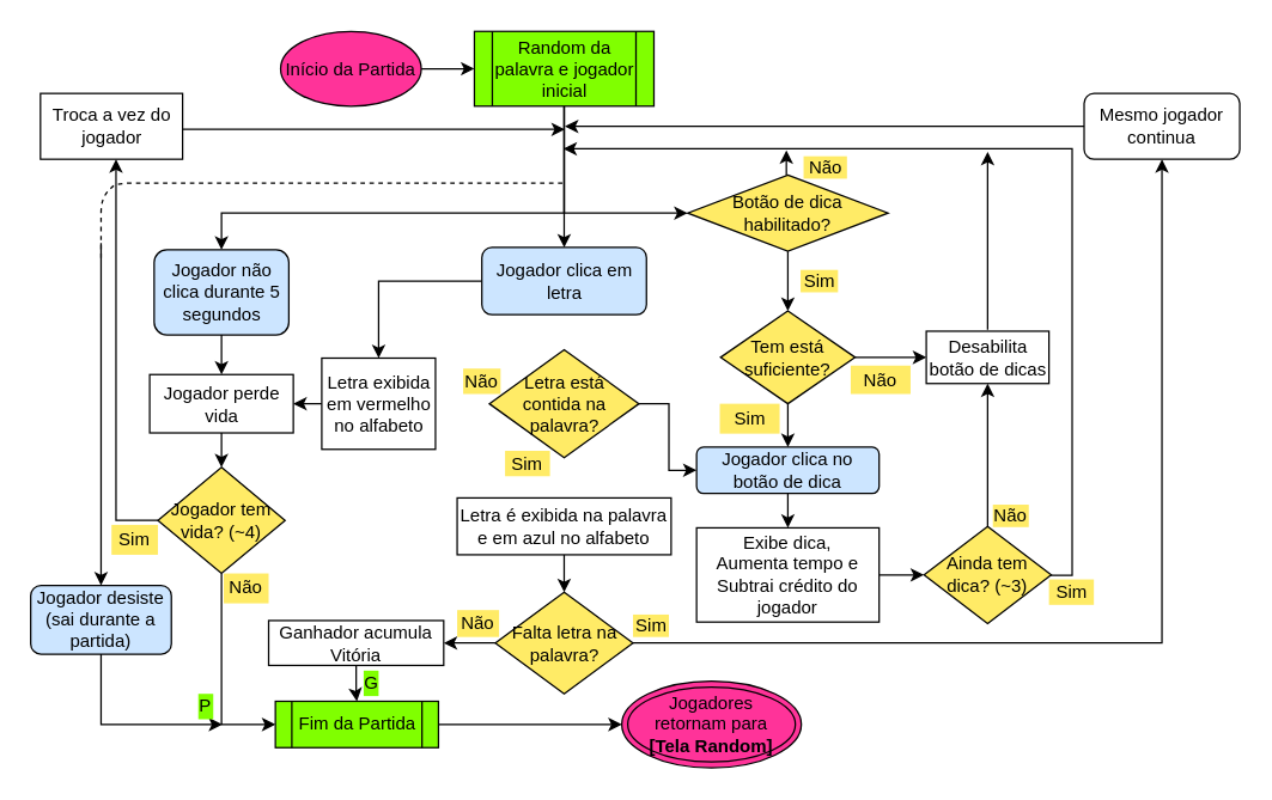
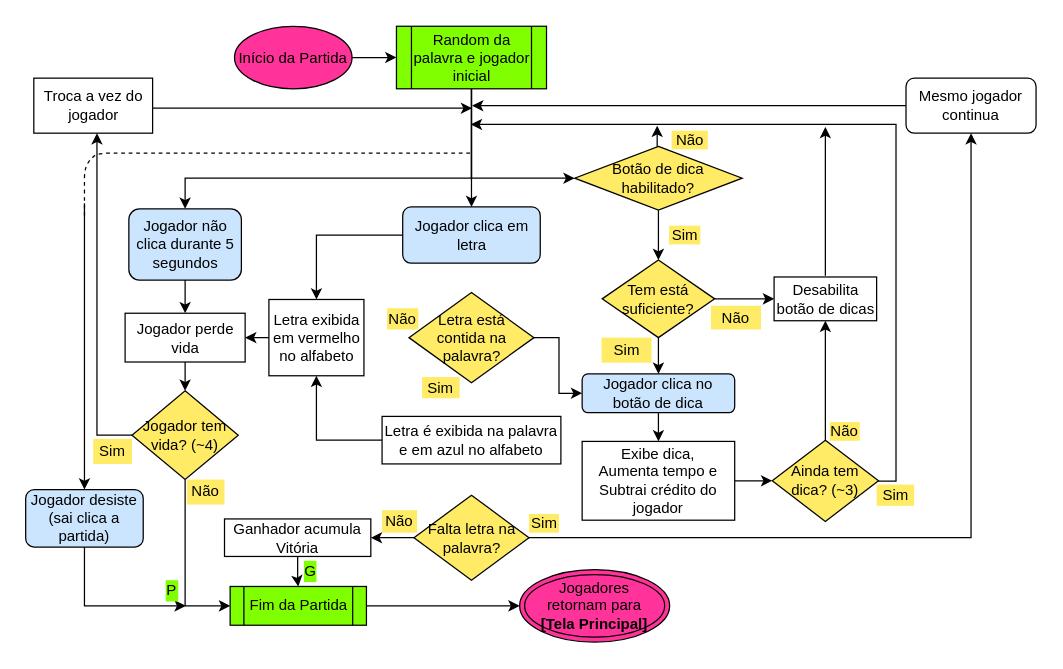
  <mxCell id="0" />
  <mxCell id="1" parent="0" />
  <mxCell id="2" style="edgeStyle=orthogonalEdgeStyle;rounded=0;orthogonalLoop=1;jettySize=auto;html=1;" parent="1" source="3" edge="1"><mxGeometry relative="1" as="geometry"><mxPoint x="377" y="86" as="targetPoint" /><Array as="points"><mxPoint x="217" y="86" /><mxPoint x="217" y="86" /></Array></mxGeometry></mxCell>
  <mxCell id="3" value="Troca a vez do jogador" style="rounded=0;whiteSpace=wrap;html=1;" parent="1" vertex="1"><mxGeometry x="26.5" y="62" width="95" height="44" as="geometry" /></mxCell>
  <mxCell id="4" style="edgeStyle=orthogonalEdgeStyle;rounded=0;orthogonalLoop=1;jettySize=auto;html=1;entryX=0.5;entryY=0;entryDx=0;entryDy=0;" parent="1" source="6" target="16" edge="1"><mxGeometry relative="1" as="geometry" /></mxCell>
  <mxCell id="5" style="edgeStyle=orthogonalEdgeStyle;rounded=0;orthogonalLoop=1;jettySize=auto;html=1;entryX=0;entryY=0.5;entryDx=0;entryDy=0;" parent="1" source="6" target="48" edge="1"><mxGeometry relative="1" as="geometry" /></mxCell>
  <mxCell id="6" value="Tem está suficiente?" style="rhombus;whiteSpace=wrap;html=1;fillColor=#FFEB66;" parent="1" vertex="1"><mxGeometry x="481" y="207.5" width="90" height="62" as="geometry" /></mxCell>
  <mxCell id="7" style="edgeStyle=orthogonalEdgeStyle;rounded=0;orthogonalLoop=1;jettySize=auto;html=1;" parent="1" source="8" target="65" edge="1"><mxGeometry relative="1" as="geometry" /></mxCell>
  <mxCell id="8" value="Jogador clica em letra" style="rounded=1;whiteSpace=wrap;html=1;fillColor=#CCE5FF;" parent="1" vertex="1"><mxGeometry x="321.5" y="165" width="110" height="45" as="geometry" /></mxCell>
  <mxCell id="9" style="edgeStyle=orthogonalEdgeStyle;rounded=0;orthogonalLoop=1;jettySize=auto;html=1;entryX=0.5;entryY=0;entryDx=0;entryDy=0;" parent="1" source="12" target="8" edge="1"><mxGeometry relative="1" as="geometry" /></mxCell>
  <mxCell id="10" style="edgeStyle=orthogonalEdgeStyle;rounded=0;orthogonalLoop=1;jettySize=auto;html=1;entryX=0;entryY=0.5;entryDx=0;entryDy=0;exitX=0.5;exitY=1;exitDx=0;exitDy=0;" parent="1" source="12" target="55" edge="1"><mxGeometry relative="1" as="geometry"><Array as="points"><mxPoint x="377" y="142" /><mxPoint x="459" y="142" /></Array></mxGeometry></mxCell>
  <mxCell id="11" style="edgeStyle=orthogonalEdgeStyle;rounded=0;orthogonalLoop=1;jettySize=auto;html=1;entryX=0.5;entryY=0;entryDx=0;entryDy=0;" parent="1" source="12" target="14" edge="1"><mxGeometry relative="1" as="geometry"><Array as="points"><mxPoint x="376" y="142" /><mxPoint x="147" y="142" /></Array></mxGeometry></mxCell>
  <mxCell id="12" value="Random da palavra e jogador inicial&lt;br&gt;" style="shape=process;whiteSpace=wrap;html=1;backgroundOutline=1;fillColor=#80FF00;" parent="1" vertex="1"><mxGeometry x="316.5" y="20.5" width="120" height="50" as="geometry" /></mxCell>
  <mxCell id="13" value="" style="edgeStyle=orthogonalEdgeStyle;rounded=0;orthogonalLoop=1;jettySize=auto;html=1;" parent="1" source="14" target="20" edge="1"><mxGeometry relative="1" as="geometry" /></mxCell>
  <mxCell id="14" value="Jogador não clica durante 5 segundos" style="rounded=1;whiteSpace=wrap;html=1;fillColor=#CCE5FF;" parent="1" vertex="1"><mxGeometry x="102.5" y="166.5" width="90" height="57" as="geometry" /></mxCell>
  <mxCell id="15" style="edgeStyle=orthogonalEdgeStyle;rounded=0;orthogonalLoop=1;jettySize=auto;html=1;entryX=0.5;entryY=0;entryDx=0;entryDy=0;" parent="1" source="16" target="39" edge="1"><mxGeometry relative="1" as="geometry" /></mxCell>
  <mxCell id="16" value="Jogador clica no botão de dica" style="rounded=1;whiteSpace=wrap;html=1;fillColor=#CCE5FF;" parent="1" vertex="1"><mxGeometry x="465" y="298.5" width="122" height="31" as="geometry" /></mxCell>
  <mxCell id="17" value="Sim" style="text;html=1;strokeColor=none;fillColor=#FFEB66;align=center;verticalAlign=middle;whiteSpace=wrap;rounded=0;" parent="1" vertex="1"><mxGeometry x="480.5" y="269.5" width="40" height="20" as="geometry" /></mxCell>
  <mxCell id="18" value="Não" style="text;html=1;strokeColor=none;fillColor=#FFEB66;align=center;verticalAlign=middle;whiteSpace=wrap;rounded=0;" parent="1" vertex="1"><mxGeometry x="568" y="244" width="40" height="19" as="geometry" /></mxCell>
  <mxCell id="19" style="edgeStyle=orthogonalEdgeStyle;rounded=0;orthogonalLoop=1;jettySize=auto;html=1;entryX=0.5;entryY=0;entryDx=0;entryDy=0;" parent="1" source="20" target="28" edge="1"><mxGeometry relative="1" as="geometry" /></mxCell>
  <mxCell id="20" value="Jogador perde vida&lt;br&gt;" style="rounded=0;whiteSpace=wrap;html=1;" parent="1" vertex="1"><mxGeometry x="99.5" y="250" width="96" height="39" as="geometry" /></mxCell>
  <mxCell id="21" style="edgeStyle=orthogonalEdgeStyle;rounded=0;orthogonalLoop=1;jettySize=auto;html=1;entryX=1;entryY=0.5;entryDx=0;entryDy=0;exitX=0;exitY=0.5;exitDx=0;exitDy=0;" parent="1" source="65" target="20" edge="1"><mxGeometry relative="1" as="geometry" /></mxCell>
  <mxCell id="22" style="edgeStyle=orthogonalEdgeStyle;rounded=0;orthogonalLoop=1;jettySize=auto;html=1;" parent="1" source="23" target="16" edge="1"><mxGeometry relative="1" as="geometry" /></mxCell>
  <mxCell id="23" value="Letra está&lt;br&gt;contida na palavra?" style="rhombus;whiteSpace=wrap;html=1;fillColor=#FFEB66;" parent="1" vertex="1"><mxGeometry x="326.5" y="233.5" width="100" height="72" as="geometry" /></mxCell>
  <mxCell id="24" value="Sim" style="text;html=1;strokeColor=none;fillColor=#FFEB66;align=center;verticalAlign=middle;whiteSpace=wrap;rounded=0;" parent="1" vertex="1"><mxGeometry x="337" y="301" width="30" height="17" as="geometry" /></mxCell>
  <mxCell id="25" value="Não" style="text;html=1;strokeColor=none;fillColor=#FFEB66;align=center;verticalAlign=middle;whiteSpace=wrap;rounded=0;" parent="1" vertex="1"><mxGeometry x="309" y="246" width="25" height="17" as="geometry" /></mxCell>
  <mxCell id="26" style="edgeStyle=orthogonalEdgeStyle;rounded=0;orthogonalLoop=1;jettySize=auto;html=1;exitX=0;exitY=0.5;exitDx=0;exitDy=0;" parent="1" source="28" target="3" edge="1"><mxGeometry relative="1" as="geometry"><mxPoint x="131" y="130.5" as="targetPoint" /><Array as="points"><mxPoint x="77" y="348" /></Array></mxGeometry></mxCell>
  <mxCell id="27" style="edgeStyle=orthogonalEdgeStyle;rounded=0;orthogonalLoop=1;jettySize=auto;html=1;entryX=0;entryY=0.5;entryDx=0;entryDy=0;" edge="1" parent="1" source="28" target="52"><mxGeometry relative="1" as="geometry" /></mxCell>
  <mxCell id="28" value="Jogador tem vida? (~4)" style="rhombus;whiteSpace=wrap;html=1;fillColor=#FFEB66;" parent="1" vertex="1"><mxGeometry x="105" y="312" width="85" height="71" as="geometry" /></mxCell>
  <mxCell id="29" value="Sim" style="text;html=1;strokeColor=none;fillColor=#FFEB66;align=center;verticalAlign=middle;whiteSpace=wrap;rounded=0;" parent="1" vertex="1"><mxGeometry x="74" y="350.5" width="31" height="20" as="geometry" /></mxCell>
  <mxCell id="30" value="Não" style="text;html=1;strokeColor=none;fillColor=#FFEB66;align=center;verticalAlign=middle;whiteSpace=wrap;rounded=0;" parent="1" vertex="1"><mxGeometry x="149" y="383" width="30" height="20" as="geometry" /></mxCell>
- <mxCell id="31" style="edgeStyle=orthogonalEdgeStyle;rounded=0;orthogonalLoop=1;jettySize=auto;html=1;entryX=0.5;entryY=0;entryDx=0;entryDy=0;" edge="1" parent="1" source="32" target="35"><mxGeometry relative="1" as="geometry" /></mxCell>
+ <mxCell id="31" style="edgeStyle=orthogonalEdgeStyle;rounded=0;orthogonalLoop=1;jettySize=auto;html=1;" edge="1" parent="1" source="32" target="65"><mxGeometry relative="1" as="geometry" /></mxCell>
  <mxCell id="32" value="Letra é exibida na palavra e em azul no alfabeto" style="rounded=0;whiteSpace=wrap;html=1;" parent="1" vertex="1"><mxGeometry x="305" y="332.5" width="143" height="38" as="geometry" /></mxCell>
  <mxCell id="33" style="edgeStyle=orthogonalEdgeStyle;rounded=0;orthogonalLoop=1;jettySize=auto;html=1;exitX=1;exitY=0.5;exitDx=0;exitDy=0;entryX=0.5;entryY=1;entryDx=0;entryDy=0;entryPerimeter=0;" parent="1" source="35" target="46" edge="1"><mxGeometry relative="1" as="geometry"><mxPoint x="777" y="109.5" as="targetPoint" /><Array as="points"><mxPoint x="776" y="430" /></Array></mxGeometry></mxCell>
  <mxCell id="34" style="edgeStyle=orthogonalEdgeStyle;rounded=0;orthogonalLoop=1;jettySize=auto;html=1;" edge="1" parent="1" source="35" target="50"><mxGeometry relative="1" as="geometry" /></mxCell>
  <mxCell id="35" value="Falta letra na palavra?" style="rhombus;whiteSpace=wrap;html=1;fillColor=#FFEB66;" parent="1" vertex="1"><mxGeometry x="330.5" y="395.5" width="92" height="68" as="geometry" /></mxCell>
  <mxCell id="36" value="Sim" style="text;html=1;strokeColor=none;fillColor=#FFEB66;align=center;verticalAlign=middle;whiteSpace=wrap;rounded=0;" parent="1" vertex="1"><mxGeometry x="422.5" y="410.5" width="24" height="15" as="geometry" /></mxCell>
  <mxCell id="37" value="Não" style="text;html=1;strokeColor=none;fillColor=#FFEB66;align=center;verticalAlign=middle;whiteSpace=wrap;rounded=0;" parent="1" vertex="1"><mxGeometry x="305" y="407.5" width="28" height="18" as="geometry" /></mxCell>
  <mxCell id="38" style="edgeStyle=orthogonalEdgeStyle;rounded=0;orthogonalLoop=1;jettySize=auto;html=1;entryX=0;entryY=0.5;entryDx=0;entryDy=0;" edge="1" parent="1" source="39" target="42"><mxGeometry relative="1" as="geometry" /></mxCell>
  <mxCell id="39" value="Exibe dica,&lt;br&gt;Aumenta tempo e&lt;br&gt;Subtrai crédito do jogador" style="rounded=0;whiteSpace=wrap;html=1;" parent="1" vertex="1"><mxGeometry x="465" y="352.5" width="122" height="63" as="geometry" /></mxCell>
  <mxCell id="40" style="edgeStyle=orthogonalEdgeStyle;rounded=0;orthogonalLoop=1;jettySize=auto;html=1;exitX=0.992;exitY=0.548;exitDx=0;exitDy=0;exitPerimeter=0;" parent="1" edge="1"><mxGeometry relative="1" as="geometry"><mxPoint x="376" y="99" as="targetPoint" /><Array as="points"><mxPoint x="716" y="384" /><mxPoint x="716" y="99" /></Array><mxPoint x="701.381" y="384.286" as="sourcePoint" /></mxGeometry></mxCell>
  <mxCell id="41" style="edgeStyle=orthogonalEdgeStyle;rounded=0;orthogonalLoop=1;jettySize=auto;html=1;entryX=0.5;entryY=1;entryDx=0;entryDy=0;" parent="1" source="42" target="48" edge="1"><mxGeometry relative="1" as="geometry" /></mxCell>
  <mxCell id="42" value="Ainda tem dica? (~3)" style="rhombus;whiteSpace=wrap;html=1;fillColor=#FFEB66;" parent="1" vertex="1"><mxGeometry x="617" y="351.5" width="85" height="65" as="geometry" /></mxCell>
  <mxCell id="43" value="Sim" style="text;html=1;strokeColor=none;fillColor=#FFEB66;align=center;verticalAlign=middle;whiteSpace=wrap;rounded=0;" parent="1" vertex="1"><mxGeometry x="700.5" y="387" width="30" height="17" as="geometry" /></mxCell>
  <mxCell id="44" value="Não" style="text;html=1;strokeColor=none;fillColor=#FFEB66;align=center;verticalAlign=middle;whiteSpace=wrap;rounded=0;" parent="1" vertex="1"><mxGeometry x="663" y="337" width="24" height="15" as="geometry" /></mxCell>
  <mxCell id="45" style="edgeStyle=orthogonalEdgeStyle;rounded=0;orthogonalLoop=1;jettySize=auto;html=1;" parent="1" source="46" edge="1"><mxGeometry relative="1" as="geometry"><mxPoint x="377" y="84" as="targetPoint" /><Array as="points"><mxPoint x="377" y="84" /><mxPoint x="377" y="84" /></Array></mxGeometry></mxCell>
  <mxCell id="46" value="Mesmo jogador continua" style="whiteSpace=wrap;html=1;rounded=1;" parent="1" vertex="1"><mxGeometry x="724" y="62" width="104" height="44" as="geometry" /></mxCell>
  <mxCell id="47" style="edgeStyle=orthogonalEdgeStyle;rounded=0;orthogonalLoop=1;jettySize=auto;html=1;" parent="1" edge="1"><mxGeometry relative="1" as="geometry"><mxPoint x="659.5" y="101" as="targetPoint" /><mxPoint x="659.5" y="220" as="sourcePoint" /></mxGeometry></mxCell>
  <mxCell id="48" value="Desabilita botão de dicas" style="rounded=0;whiteSpace=wrap;html=1;" parent="1" vertex="1"><mxGeometry x="618.5" y="221" width="82" height="35" as="geometry" /></mxCell>
  <mxCell id="49" style="edgeStyle=orthogonalEdgeStyle;rounded=0;orthogonalLoop=1;jettySize=auto;html=1;" edge="1" parent="1" source="50" target="52"><mxGeometry relative="1" as="geometry" /></mxCell>
  <mxCell id="50" value="Ganhador acumula Vitória&lt;br&gt;" style="rounded=0;whiteSpace=wrap;html=1;" parent="1" vertex="1"><mxGeometry x="179" y="414.5" width="117" height="30" as="geometry" /></mxCell>
  <mxCell id="51" style="edgeStyle=orthogonalEdgeStyle;rounded=0;orthogonalLoop=1;jettySize=auto;html=1;entryX=1;entryY=0.5;entryDx=0;entryDy=0;" edge="1" parent="1" source="52" target="63"><mxGeometry relative="1" as="geometry" /></mxCell>
  <mxCell id="52" value="Fim da Partida" style="shape=process;whiteSpace=wrap;html=1;backgroundOutline=1;fillColor=#80FF00;" parent="1" vertex="1"><mxGeometry x="183.5" y="468.5" width="109" height="31" as="geometry" /></mxCell>
  <mxCell id="53" style="edgeStyle=orthogonalEdgeStyle;rounded=0;orthogonalLoop=1;jettySize=auto;html=1;" parent="1" source="55" edge="1"><mxGeometry relative="1" as="geometry"><mxPoint x="525" y="100" as="targetPoint" /><Array as="points"><mxPoint x="525" y="100" /><mxPoint x="525" y="100" /></Array></mxGeometry></mxCell>
  <mxCell id="54" style="edgeStyle=orthogonalEdgeStyle;rounded=0;orthogonalLoop=1;jettySize=auto;html=1;" parent="1" source="55" target="6" edge="1"><mxGeometry relative="1" as="geometry" /></mxCell>
  <mxCell id="55" value="Botão de dica habilitado?" style="rhombus;whiteSpace=wrap;html=1;fillColor=#FFEB66;" parent="1" vertex="1"><mxGeometry x="459" y="116.5" width="134" height="51" as="geometry" /></mxCell>
  <mxCell id="56" value="Não" style="text;html=1;strokeColor=none;fillColor=#FFEB66;align=center;verticalAlign=middle;whiteSpace=wrap;rounded=0;" parent="1" vertex="1"><mxGeometry x="536.5" y="104" width="29" height="15" as="geometry" /></mxCell>
  <mxCell id="57" value="Sim" style="text;html=1;strokeColor=none;fillColor=#FFEB66;align=center;verticalAlign=middle;whiteSpace=wrap;rounded=0;" parent="1" vertex="1"><mxGeometry x="534.5" y="180" width="25" height="15" as="geometry" /></mxCell>
  <mxCell id="58" style="edgeStyle=orthogonalEdgeStyle;rounded=0;orthogonalLoop=1;jettySize=auto;html=1;" edge="1" parent="1" source="59"><mxGeometry relative="1" as="geometry"><mxPoint x="148" y="484" as="targetPoint" /><mxPoint x="68.095" y="439" as="sourcePoint" /><Array as="points"><mxPoint x="67" y="484" /></Array></mxGeometry></mxCell>
- <mxCell id="59" value="Jogador desiste&lt;br&gt;(sai durante a partida)" style="rounded=1;whiteSpace=wrap;html=1;fillColor=#CCE5FF;" parent="1" vertex="1"><mxGeometry x="20" y="391" width="94" height="46" as="geometry" /></mxCell>
+ <mxCell id="59" value="Jogador desiste&lt;br&gt;(sai clica a partida)" style="rounded=1;whiteSpace=wrap;html=1;fillColor=#CCE5FF;" parent="1" vertex="1"><mxGeometry x="20" y="391" width="94" height="46" as="geometry" /></mxCell>
  <mxCell id="60" style="edgeStyle=orthogonalEdgeStyle;rounded=0;orthogonalLoop=1;jettySize=auto;html=1;entryX=0;entryY=0.5;entryDx=0;entryDy=0;" parent="1" source="61" target="12" edge="1"><mxGeometry relative="1" as="geometry" /></mxCell>
  <mxCell id="61" value="Início da Partida" style="ellipse;whiteSpace=wrap;html=1;fillColor=#FF3399;" parent="1" vertex="1"><mxGeometry x="187" y="20.5" width="94" height="50" as="geometry" /></mxCell>
  <mxCell id="62" value="" style="endArrow=classic;html=1;entryX=0.5;entryY=0;entryDx=0;entryDy=0;" parent="1" target="59" edge="1"><mxGeometry width="50" height="50" relative="1" as="geometry"><mxPoint x="67" y="162" as="sourcePoint" /><mxPoint x="97" y="352" as="targetPoint" /></mxGeometry></mxCell>
- <mxCell id="63" value="Jogadores&lt;br&gt;retornam para&lt;br&gt;&lt;b&gt;[Tela Random]&lt;/b&gt;" style="ellipse;shape=doubleEllipse;whiteSpace=wrap;html=1;fillColor=#FF3399;direction=west;" parent="1" vertex="1"><mxGeometry x="415" y="455" width="120" height="58" as="geometry" /></mxCell>
+ <mxCell id="63" value="Jogadores&lt;br&gt;retornam para&lt;br&gt;&lt;b&gt;[Tela Principal]&lt;/b&gt;" style="ellipse;shape=doubleEllipse;whiteSpace=wrap;html=1;fillColor=#FF3399;direction=west;" parent="1" vertex="1"><mxGeometry x="415" y="455" width="120" height="58" as="geometry" /></mxCell>
  <mxCell id="64" value="" style="endArrow=none;dashed=1;html=1;" parent="1" edge="1"><mxGeometry width="50" height="50" relative="1" as="geometry"><mxPoint x="67" y="172" as="sourcePoint" /><mxPoint x="377" y="122" as="targetPoint" /><Array as="points"><mxPoint x="67" y="162" /><mxPoint x="67" y="132" /><mxPoint x="77" y="122" /><mxPoint x="227" y="122" /></Array></mxGeometry></mxCell>
  <mxCell id="65" value="Letra exibida em vermelho no alfabeto&lt;br&gt;" style="rounded=0;whiteSpace=wrap;html=1;" parent="1" vertex="1"><mxGeometry x="214.5" y="239" width="76" height="61" as="geometry" /></mxCell>
  <mxCell id="66" value="G" style="text;html=1;strokeColor=none;fillColor=#80FF00;align=center;verticalAlign=middle;whiteSpace=wrap;rounded=0;" vertex="1" parent="1"><mxGeometry x="242.5" y="448" width="10" height="17" as="geometry" /></mxCell>
  <mxCell id="67" value="P" style="text;html=1;strokeColor=none;fillColor=#80FF00;align=center;verticalAlign=middle;whiteSpace=wrap;rounded=0;" vertex="1" parent="1"><mxGeometry x="132" y="463.5" width="10" height="17" as="geometry" /></mxCell>
